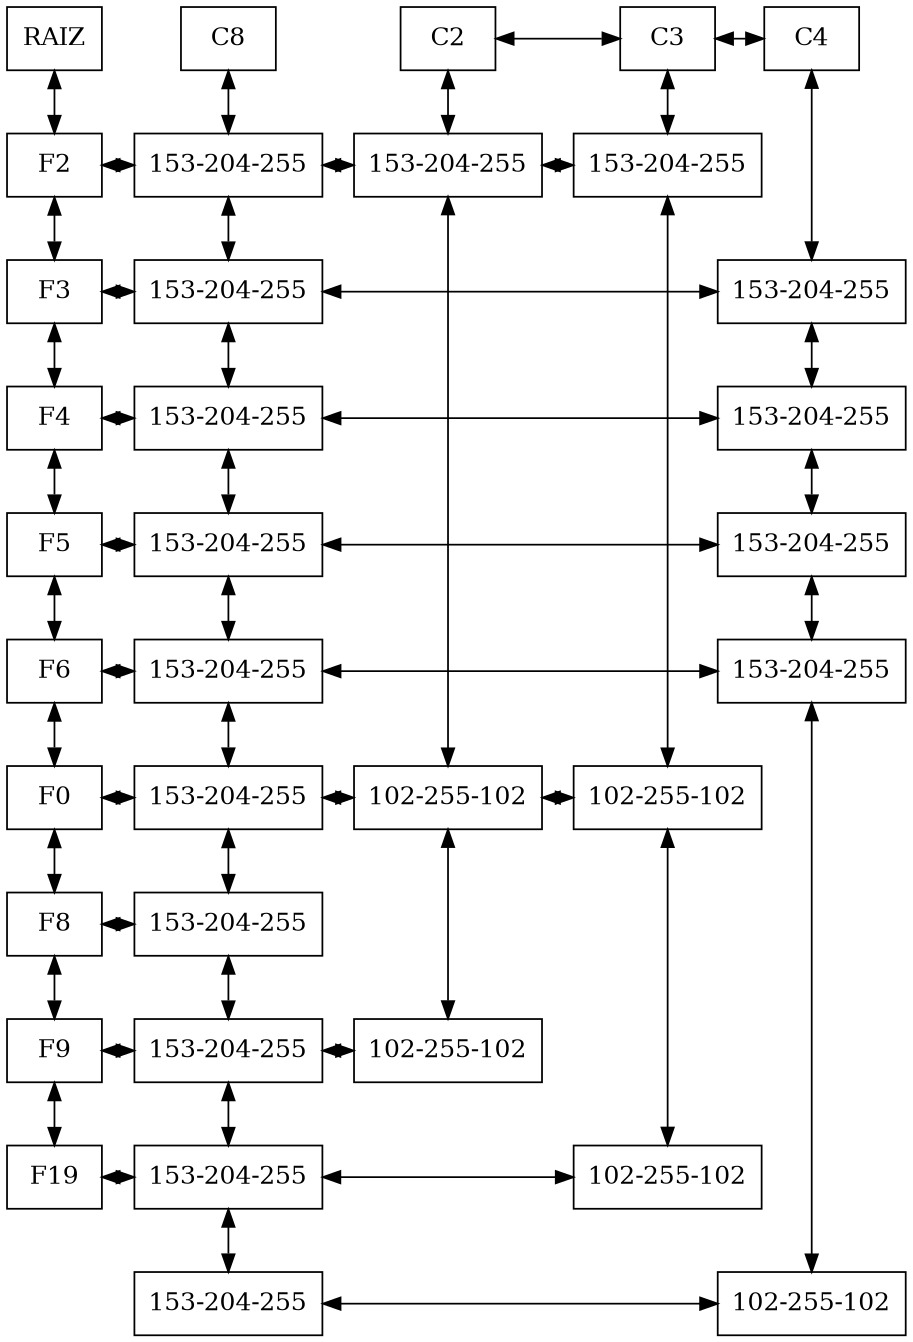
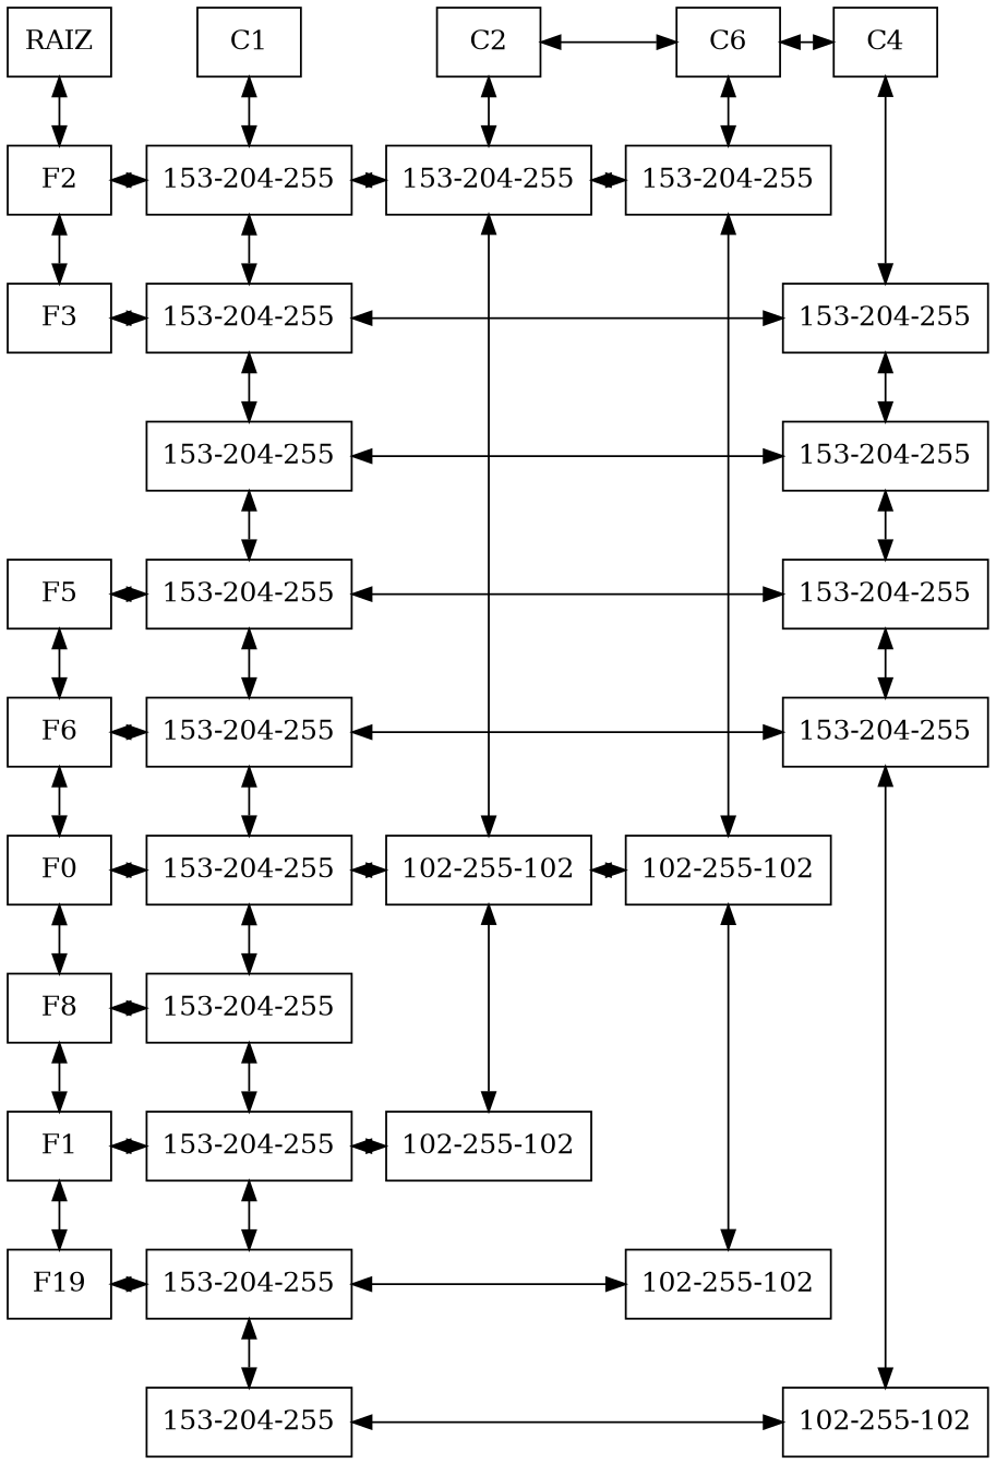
  digraph {
    rankdir=UD
    node [group=2 shape=box]
    edge [dir=both]
    n1 [group=0 label=RAIZ rankdir=LR]
-   n2 [label=C8 rankdir=LR]
+   n2 [label=C1 rankdir=LR]
    n3 [group=3 label=C2 rankdir=LR]
-   n4 [group=4 label=C3 rankdir=LR]
+   n4 [group=4 label=C6 rankdir=LR]
    n5 [group=5 label=C4 rankdir=LR]
    n6 [group=0 label=F2]
    n7 [label="153-204-255"]
    n8 [group=3 label="153-204-255"]
    n9 [group=4 label="153-204-255"]
    n10 [group=0 label=F3]
    n11 [label="153-204-255"]
    n12 [group=5 label="153-204-255"]
-   n13 [group=0 label=F4]
    n14 [label="153-204-255"]
    n15 [group=5 label="153-204-255"]
    n16 [group=0 label=F5]
    n17 [label="153-204-255"]
    n18 [group=5 label="153-204-255"]
    n19 [group=0 label=F6]
    n20 [label="153-204-255"]
    n21 [group=5 label="153-204-255"]
    n22 [group=0 label=F0]
    n23 [label="153-204-255"]
    n24 [group=3 label="102-255-102"]
    n25 [group=4 label="102-255-102"]
    n26 [group=0 label=F8]
    n27 [label="153-204-255"]
-   n28 [group=0 label=F9]
+   n28 [group=0 label=F1]
    n29 [label="153-204-255"]
    n30 [group=3 label="102-255-102"]
    n31 [group=0 label=F19]
    n32 [label="153-204-255"]
    n33 [group=4 label="102-255-102"]
    n34 [label="153-204-255"]
    n35 [group=5 label="102-255-102"]
    subgraph sub_1 {
      rank=min
      n1
      n2
      n3
      n4
      n5
    }
    subgraph sub_2 {
      rank=same
      n1
      n2
      n3
      n4
      n5
    }
    subgraph sub_3 {
      rank=same
      n6
      n7
      n8
      n9
    }
    subgraph sub_4 {
      rank=same
      n10
      n11
      n12
    }
    subgraph sub_5 {
      rank=same
-     n13
      n14
      n15
    }
    subgraph sub_6 {
      rank=same
      n16
      n17
      n18
    }
    subgraph sub_7 {
      rank=same
      n19
      n20
      n21
    }
    subgraph sub_8 {
      rank=same
      n22
      n23
      n24
      n25
    }
    subgraph sub_9 {
      rank=same
      n26
      n27
    }
    subgraph sub_10 {
      rank=same
      n28
      n29
      n30
    }
    subgraph sub_11 {
      rank=same
      n31
      n32
      n33
    }
    subgraph sub_12 {
      rank=same
      n34
      n35
    }
    n1 -> n6
    n2 -> n7
    n3 -> n4
    n3 -> n8
    n4 -> n5
    n4 -> n9
    n5 -> n12
    n6 -> n7
    n6 -> n10
    n7 -> n8
    n7 -> n11
    n8 -> n9
    n8 -> n24
    n9 -> n25
    n10 -> n11
-   n10 -> n13
    n11 -> n12
    n11 -> n14
    n12 -> n15
-   n13 -> n14
-   n13 -> n16
    n14 -> n15
    n14 -> n17
    n15 -> n18
    n16 -> n17
    n16 -> n19
    n17 -> n18
    n17 -> n20
    n18 -> n21
    n19 -> n20
    n19 -> n22
    n20 -> n21
    n20 -> n23
    n21 -> n35
    n22 -> n23
    n22 -> n26
    n23 -> n24
    n23 -> n27
    n24 -> n25
    n24 -> n30
    n25 -> n33
    n26 -> n27
    n26 -> n28
    n27 -> n29
    n28 -> n29
    n28 -> n31
    n29 -> n30
    n29 -> n32
    n31 -> n32
    n32 -> n33
    n32 -> n34
    n34 -> n35
  }
